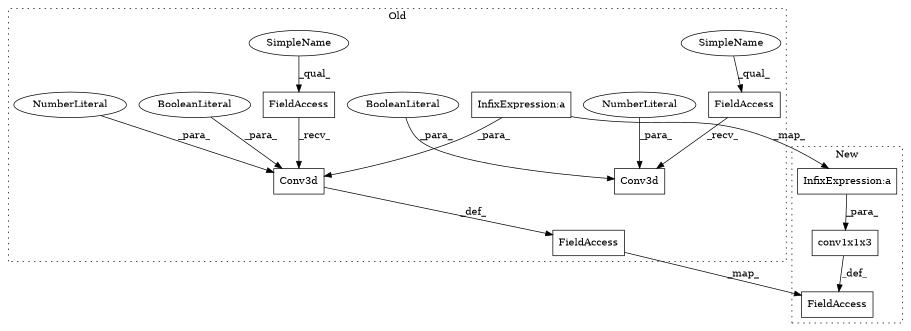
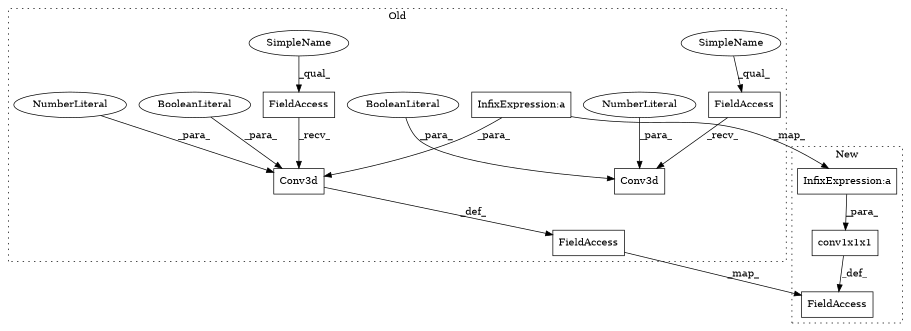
  digraph {
    node [a=22 l=5 s=561 shape=box]
    n1 [a=32 l="7,1" label=Conv3d s="570,604"]
    n2 [a=34 l=1 label=NumberLiteral s=597 shape=ellipse]
    n3 [l=8 label=FieldAccess]
    n4 [l=8 label=FieldAccess s=800]
    n5 [a=32 l="7,1" label=Conv3d s="809,858"]
    n6 [a=34 l=1 label=NumberLiteral s=851 shape=ellipse]
    n7 [a=27 l=3 label="InfixExpression:a" s=833]
    n8 [a=9 label=BooleanLiteral s=599 shape=ellipse]
    n9 [a=9 label=BooleanLiteral s=853 shape=ellipse]
    n10 [l=10 label=FieldAccess s=789]
    n11 [a=42 label=SimpleName shape=ellipse]
    n12 [a=42 label=SimpleName s=800 shape=ellipse]
-   n13 [a=32 l="10,1" label=conv1x1x3 s="837,881"]
+   n13 [a=32 l="10,1" label=conv1x1x1 s="837,881"]
    n14 [a=27 l=3 label="InfixExpression:a" s=864]
    n15 [l=10 label=FieldAccess s=826]
    subgraph cluster_1 {
      label=Old
      style=dotted
      n1
      n2
      n3
      n4
      n5
      n6
      n7
      n8
      n9
      n10
      n11
      n12
    }
    subgraph cluster_2 {
      label=New
      style=dotted
      n13
      n14
      n15
    }
    n2 -> n1 [label=_para_]
    n3 -> n1 [label=_recv_]
    n4 -> n5 [label=_recv_]
    n5 -> n10 [label=_def_]
    n6 -> n5 [label=_para_]
    n7 -> n5 [label=_para_]
    n7 -> n14 [label=_map_]
    n8 -> n1 [label=_para_]
    n9 -> n5 [label=_para_]
    n10 -> n15 [label=_map_]
    n11 -> n3 [label=_qual_]
    n12 -> n4 [label=_qual_]
    n13 -> n15 [label=_def_]
    n14 -> n13 [label=_para_]
  }
